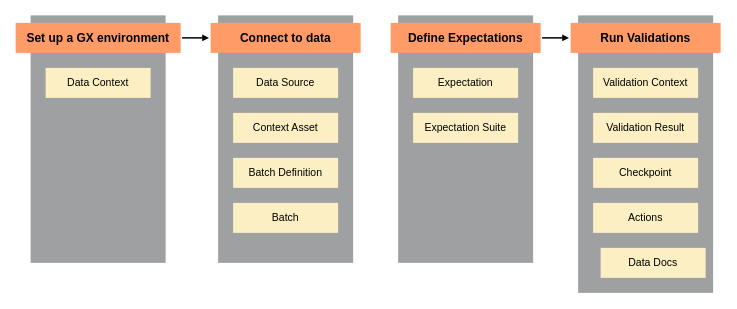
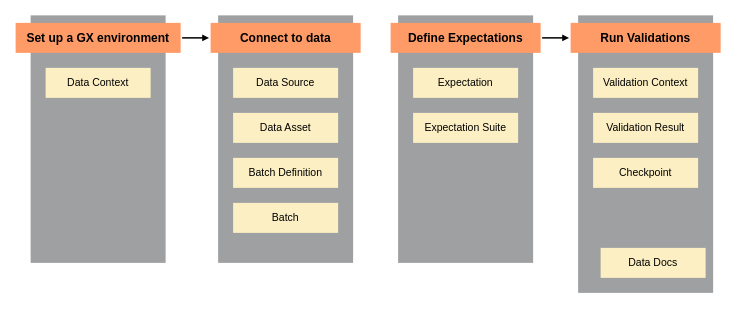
  <mxCell id="0" />
  <mxCell id="1" parent="0" />
  <mxCell id="2" value="" style="rounded=0;whiteSpace=wrap;html=1;fillColor=#9EA0A1;strokeColor=none;" parent="1" vertex="1"><mxGeometry x="770" y="20" width="180" height="370" as="geometry" /></mxCell>
  <mxCell id="3" value="" style="rounded=0;whiteSpace=wrap;html=1;fillColor=#9EA0A1;strokeColor=none;" parent="1" vertex="1"><mxGeometry x="530" y="20" width="180" height="330" as="geometry" /></mxCell>
  <mxCell id="4" value="" style="rounded=0;whiteSpace=wrap;html=1;fillColor=#9EA0A1;strokeColor=none;" parent="1" vertex="1"><mxGeometry x="290" y="20" width="180" height="330" as="geometry" /></mxCell>
  <mxCell id="5" value="" style="rounded=0;whiteSpace=wrap;html=1;fillColor=#9EA0A1;strokeColor=none;" parent="1" vertex="1"><mxGeometry x="40" y="20" width="180" height="330" as="geometry" /></mxCell>
  <mxCell id="6" value="" style="edgeStyle=orthogonalEdgeStyle;rounded=0;orthogonalLoop=1;jettySize=auto;html=1;strokeWidth=2;endArrow=block;endFill=1;startSize=4;endSize=4;sourcePerimeterSpacing=2;targetPerimeterSpacing=2;" parent="1" source="7" target="8" edge="1"><mxGeometry relative="1" as="geometry" /></mxCell>
  <mxCell id="7" value="Set up a GX environment" style="text;html=1;align=center;verticalAlign=middle;whiteSpace=wrap;rounded=0;fontSize=16;fontStyle=1;fillColor=#FF9B67;" parent="1" vertex="1"><mxGeometry x="20" y="30" width="220" height="40" as="geometry" /></mxCell>
  <mxCell id="8" value="Connect to data" style="text;html=1;align=center;verticalAlign=middle;whiteSpace=wrap;rounded=0;fontSize=16;fontStyle=1;fillColor=#FF9B67;" parent="1" vertex="1"><mxGeometry x="280" y="30" width="200" height="40" as="geometry" /></mxCell>
  <mxCell id="9" value="" style="edgeStyle=orthogonalEdgeStyle;rounded=0;orthogonalLoop=1;jettySize=auto;html=1;strokeWidth=2;endArrow=block;endFill=1;startSize=4;endSize=4;sourcePerimeterSpacing=2;targetPerimeterSpacing=2;" parent="1" source="10" target="11" edge="1"><mxGeometry relative="1" as="geometry" /></mxCell>
  <mxCell id="10" value="Define Expectations" style="text;html=1;align=center;verticalAlign=middle;whiteSpace=wrap;rounded=0;fontSize=16;fontStyle=1;fillColor=#FF9B67;" parent="1" vertex="1"><mxGeometry x="520" y="30" width="200" height="40" as="geometry" /></mxCell>
  <mxCell id="11" value="Run Validations" style="text;html=1;align=center;verticalAlign=middle;whiteSpace=wrap;rounded=0;fontSize=16;fontStyle=1;fillColor=#FF9B67;" parent="1" vertex="1"><mxGeometry x="760" y="30" width="200" height="40" as="geometry" /></mxCell>
  <mxCell id="12" value="Data Source" style="text;html=1;align=center;verticalAlign=middle;whiteSpace=wrap;rounded=0;fontSize=14;fillColor=#FCEFC3;" parent="1" vertex="1"><mxGeometry x="310" y="90" width="140" height="40" as="geometry" /></mxCell>
- <mxCell id="13" value="Context Asset" style="text;html=1;align=center;verticalAlign=middle;whiteSpace=wrap;rounded=0;fontSize=14;fillColor=#FCEFC3;" parent="1" vertex="1"><mxGeometry x="310" y="150" width="140" height="40" as="geometry" /></mxCell>
+ <mxCell id="13" value="Data Asset" style="text;html=1;align=center;verticalAlign=middle;whiteSpace=wrap;rounded=0;fontSize=14;fillColor=#FCEFC3;" parent="1" vertex="1"><mxGeometry x="310" y="150" width="140" height="40" as="geometry" /></mxCell>
  <mxCell id="14" value="Batch Definition" style="text;html=1;align=center;verticalAlign=middle;whiteSpace=wrap;rounded=0;fontSize=14;fillColor=#FCEFC3;" parent="1" vertex="1"><mxGeometry x="310" y="210" width="140" height="40" as="geometry" /></mxCell>
  <mxCell id="15" value="Batch" style="text;html=1;align=center;verticalAlign=middle;whiteSpace=wrap;rounded=0;fontSize=14;fillColor=#FCEFC3;" parent="1" vertex="1"><mxGeometry x="310" y="270" width="140" height="40" as="geometry" /></mxCell>
  <mxCell id="16" value="Data Context" style="text;html=1;align=center;verticalAlign=middle;whiteSpace=wrap;rounded=0;fontSize=14;fillColor=#FCEFC3;" parent="1" vertex="1"><mxGeometry x="60" y="90" width="140" height="40" as="geometry" /></mxCell>
  <mxCell id="17" value="Expectation" style="text;html=1;align=center;verticalAlign=middle;whiteSpace=wrap;rounded=0;fontSize=14;fillColor=#FCEFC3;" parent="1" vertex="1"><mxGeometry x="550" y="90" width="140" height="40" as="geometry" /></mxCell>
  <mxCell id="18" value="Expectation Suite" style="text;html=1;align=center;verticalAlign=middle;whiteSpace=wrap;rounded=0;fontSize=14;fillColor=#FCEFC3;" parent="1" vertex="1"><mxGeometry x="550" y="150" width="140" height="40" as="geometry" /></mxCell>
  <mxCell id="19" value="Validation Context" style="text;html=1;align=center;verticalAlign=middle;whiteSpace=wrap;rounded=0;fontSize=14;fillColor=#FCEFC3;" parent="1" vertex="1"><mxGeometry x="790" y="90" width="140" height="40" as="geometry" /></mxCell>
  <mxCell id="20" value="Validation Result" style="text;html=1;align=center;verticalAlign=middle;whiteSpace=wrap;rounded=0;fontSize=14;fillColor=#FCEFC3;" parent="1" vertex="1"><mxGeometry x="790" y="150" width="140" height="40" as="geometry" /></mxCell>
  <mxCell id="21" value="Checkpoint" style="text;html=1;align=center;verticalAlign=middle;whiteSpace=wrap;rounded=0;fontSize=14;fillColor=#FCEFC3;" parent="1" vertex="1"><mxGeometry x="790" y="210" width="140" height="40" as="geometry" /></mxCell>
- <mxCell id="22" value="Actions" style="text;html=1;align=center;verticalAlign=middle;whiteSpace=wrap;rounded=0;fontSize=14;fillColor=#FCEFC3;" parent="1" vertex="1"><mxGeometry x="790" y="270" width="140" height="40" as="geometry" /></mxCell>
  <mxCell id="23" value="Data Docs" style="text;html=1;align=center;verticalAlign=middle;whiteSpace=wrap;rounded=0;fontSize=14;fillColor=#FCEFC3;" parent="1" vertex="1"><mxGeometry x="800" y="330" width="140" height="40" as="geometry" /></mxCell>
